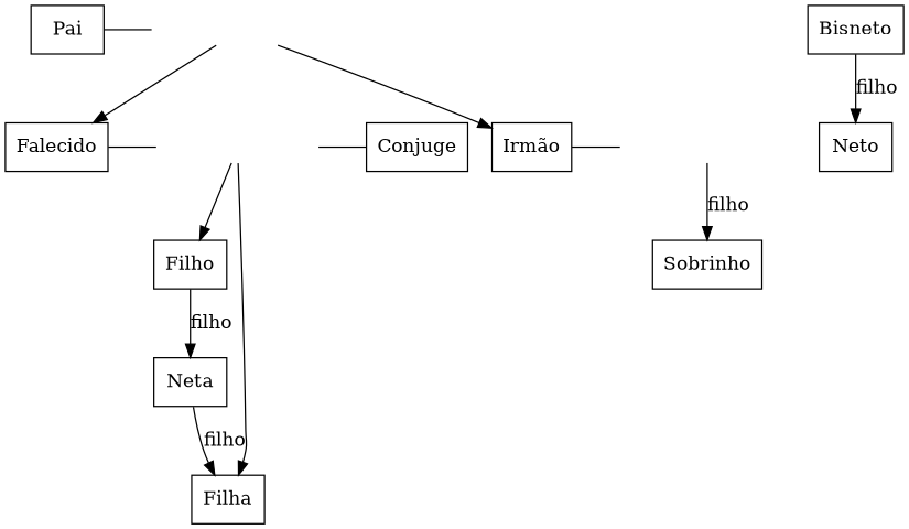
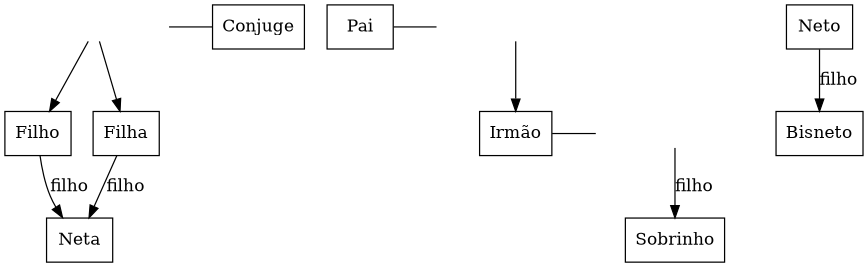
  digraph {
    node [shape=box]
    InvisibleUnion [height=0.0 style=invis width=0.0]
-   Falecido
    Conjuge
    InvisibleUnion0 [height=0.0 style=invis width=0.0]
    Pai
    InvisibleUnion1 [height=0.0 style=invis width=0.0]
    "Irmão"
    Filho
    Filha
    Sobrinho
    Neta
    Neto
    Bisneto
    subgraph sub_1 {
      rank=same
      InvisibleUnion
-     Falecido
      Conjuge
    }
    subgraph sub_2 {
      rank=same
      InvisibleUnion0
      Pai
    }
    subgraph sub_3 {
      rank=same
      InvisibleUnion1
      "Irmão"
    }
    InvisibleUnion -> Conjuge [dir=none]
    InvisibleUnion -> Filho
    InvisibleUnion -> Filha
-   Falecido -> InvisibleUnion [dir=none]
-   InvisibleUnion0 -> Falecido
    InvisibleUnion0 -> "Irmão"
    Pai -> InvisibleUnion0 [dir=none]
    InvisibleUnion1 -> Sobrinho [label=filho]
    "Irmão" -> InvisibleUnion1 [dir=none]
    Filho -> Neta [label=filho]
-   Neta -> Filha [label=filho]
-   Bisneto -> Neto [label=filho]
+   Filha -> Neta [label=filho]
+   Neto -> Bisneto [label=filho]
  }
